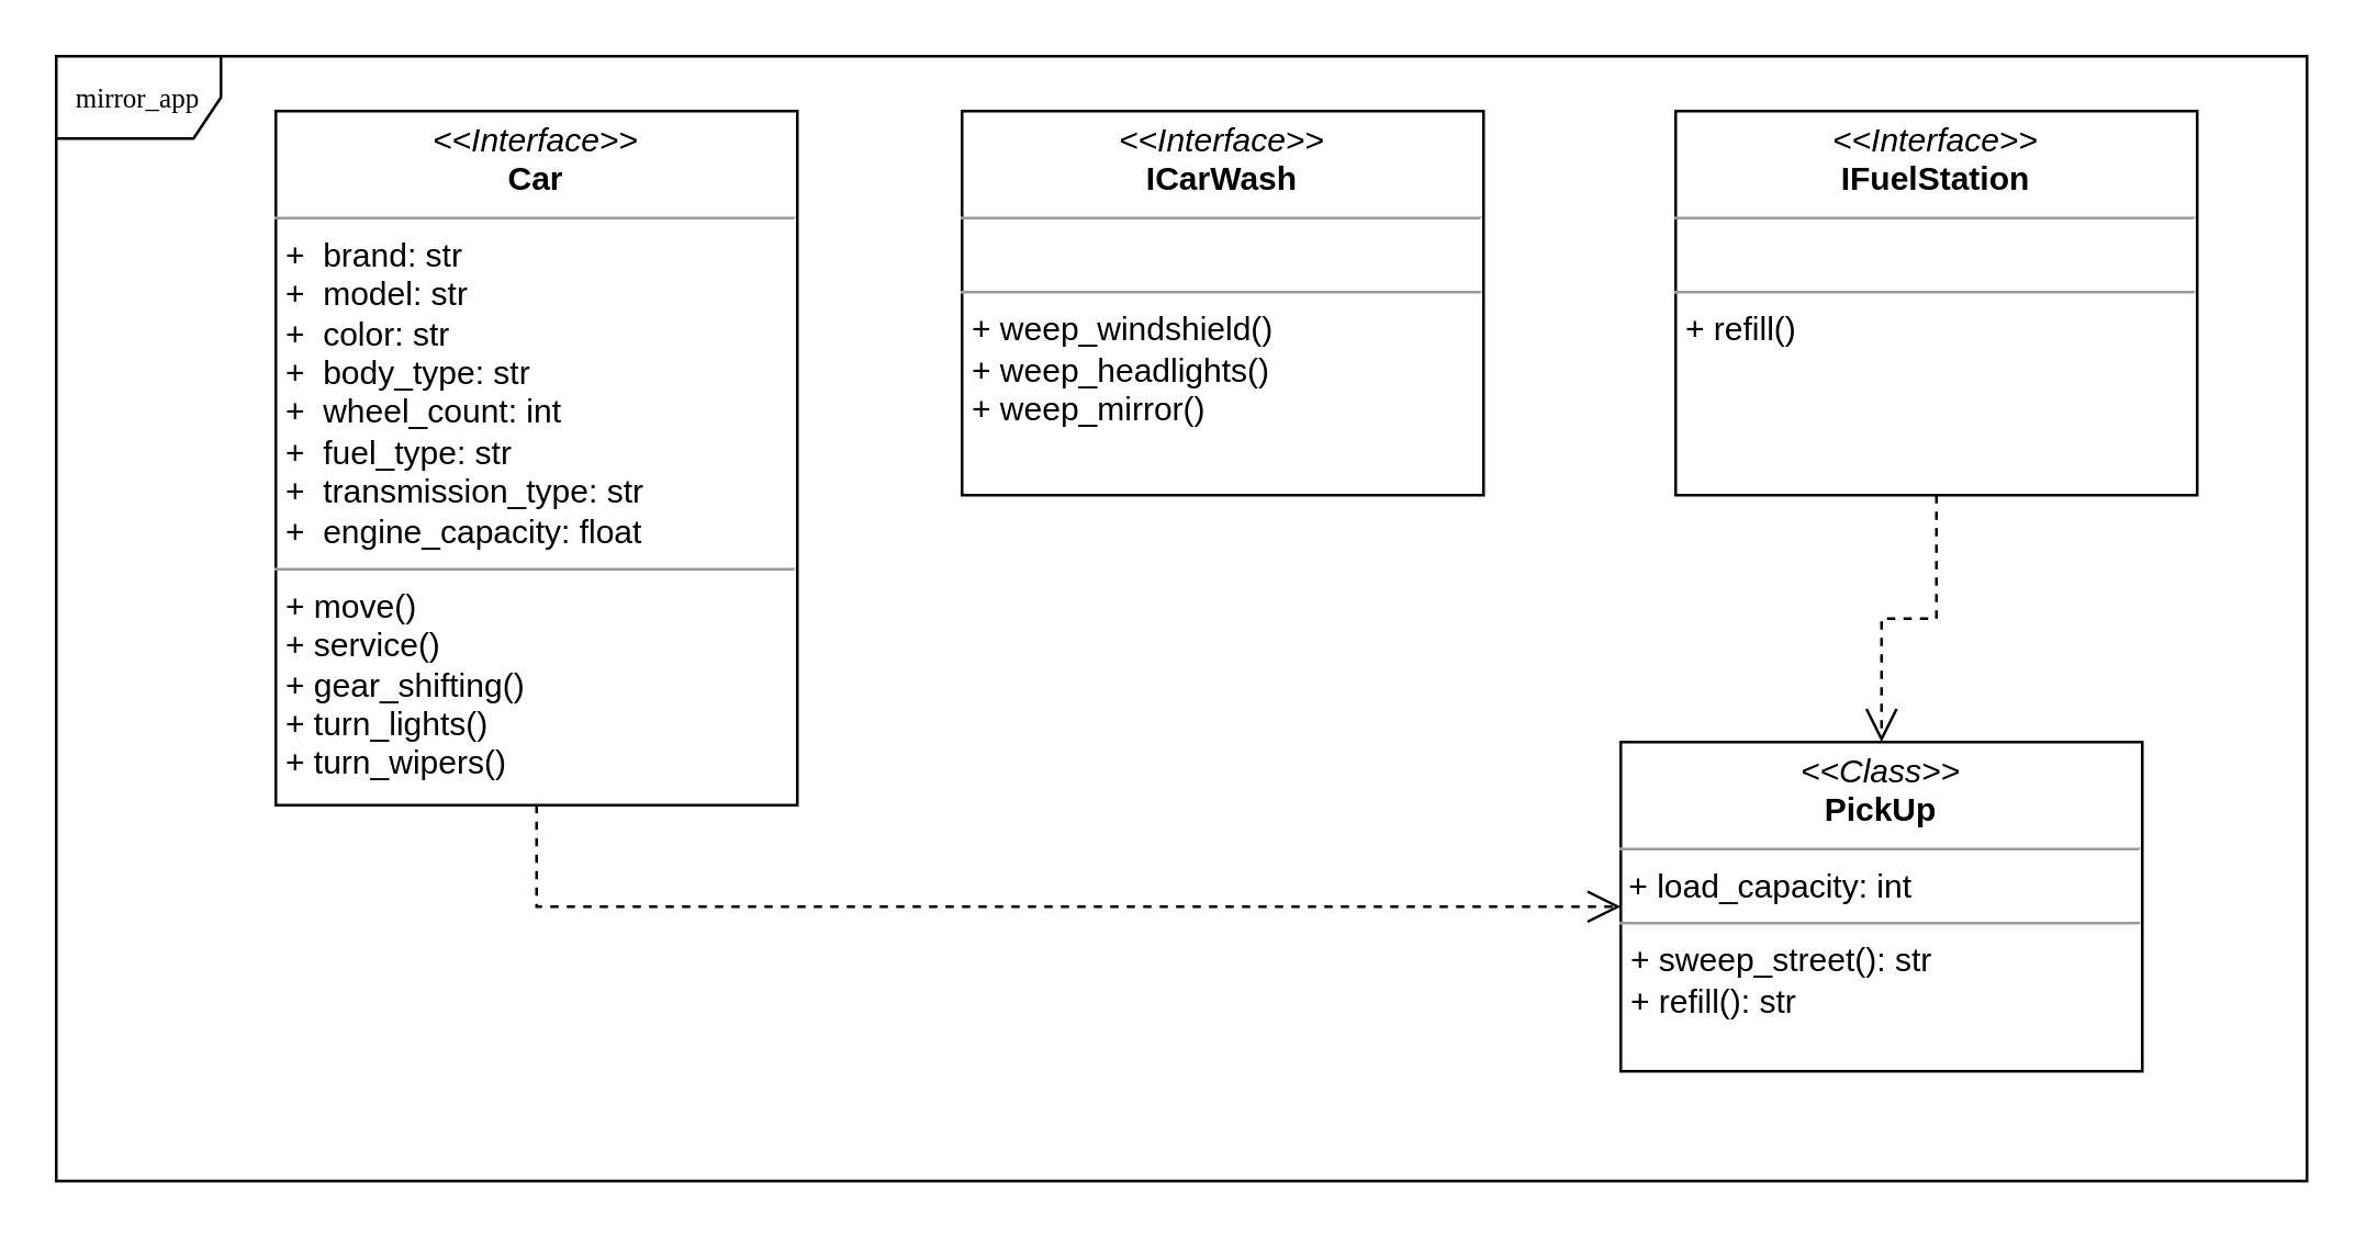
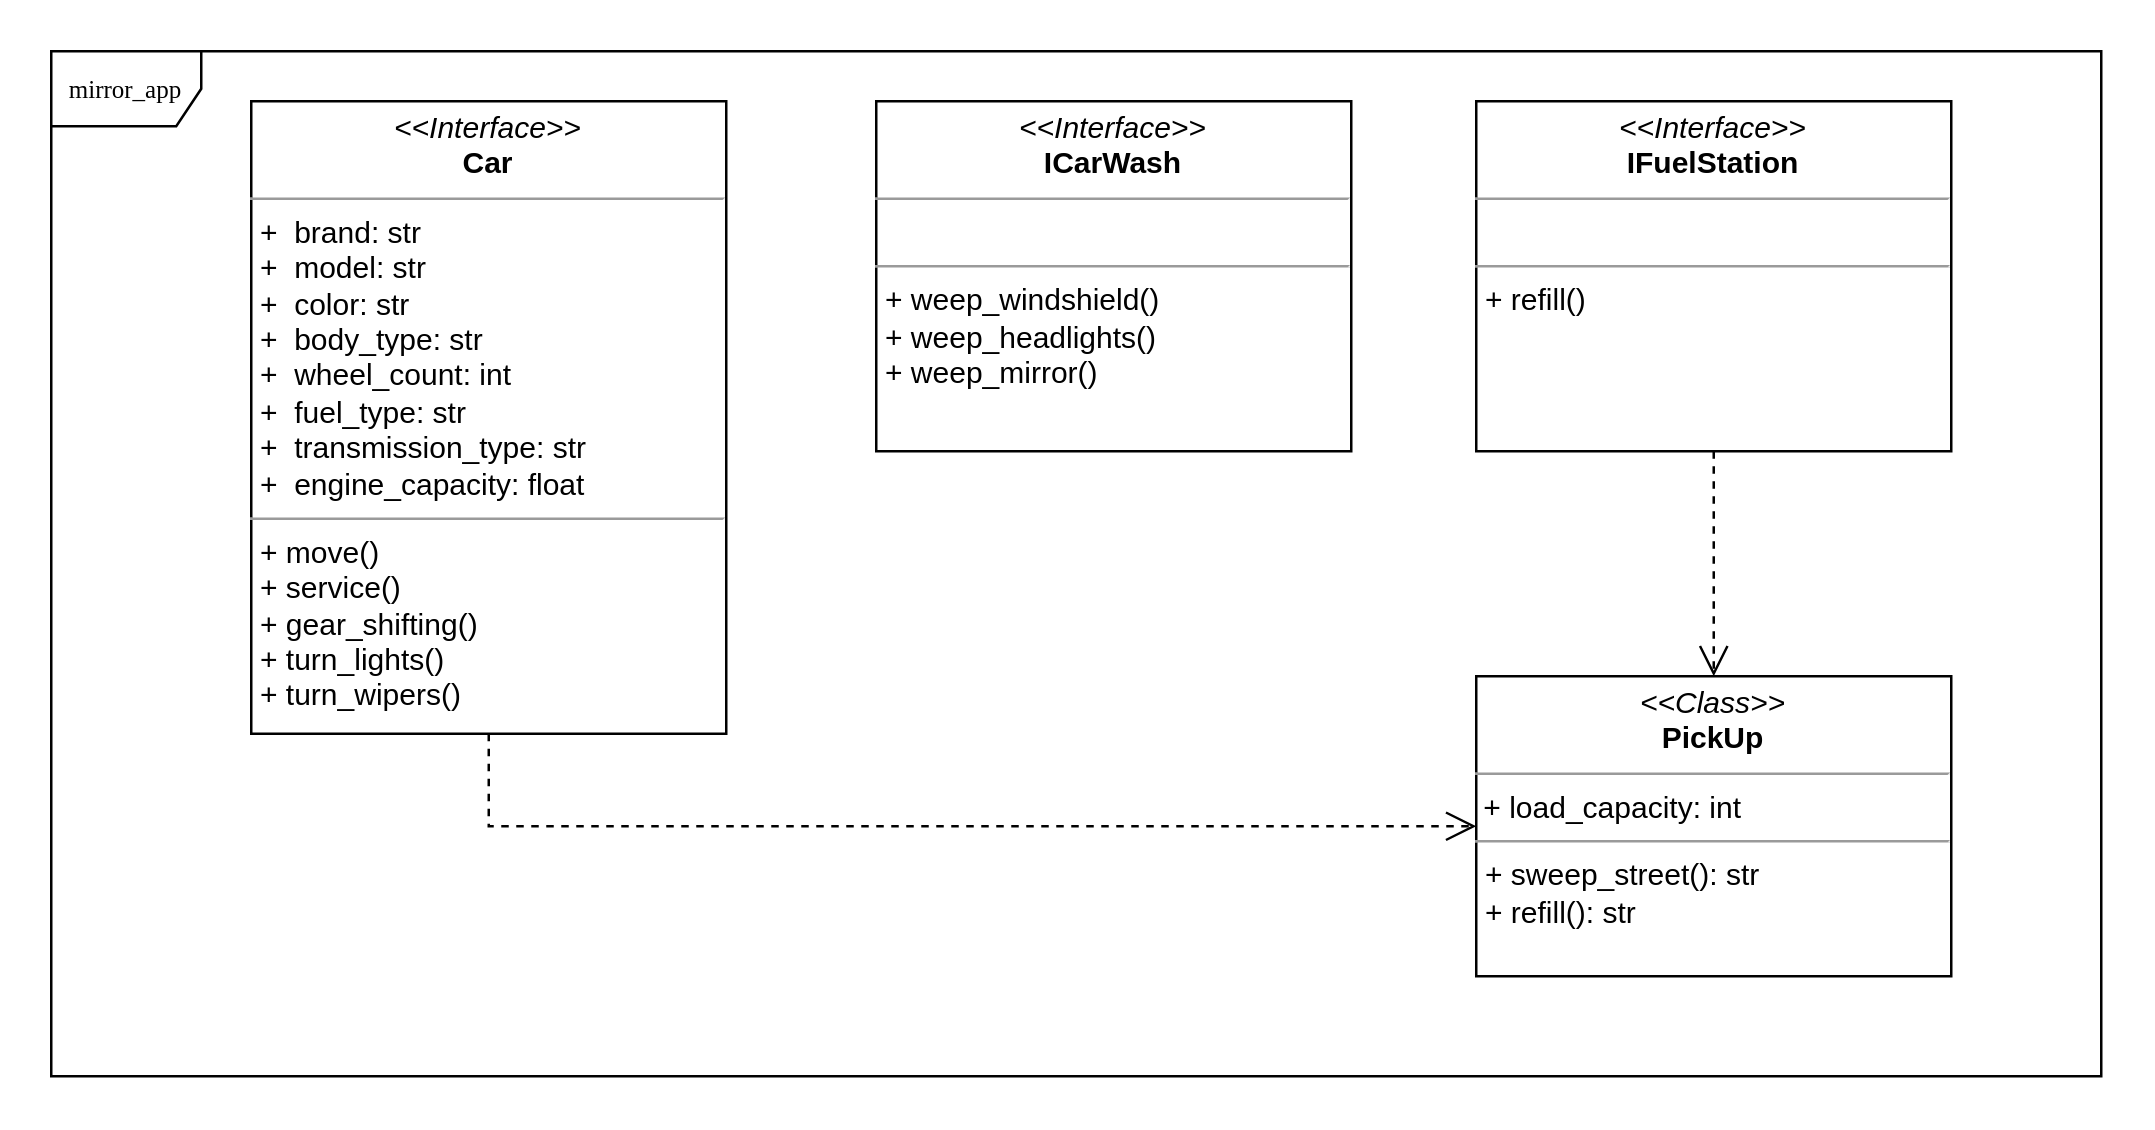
  <mxCell id="0" />
  <mxCell id="1" parent="0" />
  <mxCell id="2" value="mirror_app" style="shape=umlFrame;whiteSpace=wrap;html=1;rounded=0;shadow=0;comic=0;labelBackgroundColor=none;strokeWidth=1;fontFamily=Verdana;fontSize=10;align=center;" parent="1" vertex="1"><mxGeometry x="20" y="20" width="820" height="410" as="geometry" /></mxCell>
  <mxCell id="3" style="edgeStyle=orthogonalEdgeStyle;rounded=0;html=1;labelBackgroundColor=none;startFill=0;endArrow=open;endFill=0;endSize=10;fontFamily=Verdana;fontSize=10;dashed=1;entryX=0;entryY=0.5;entryDx=0;entryDy=0;exitX=0.5;exitY=1;exitDx=0;exitDy=0;" parent="1" source="4" target="7" edge="1"><mxGeometry relative="1" as="geometry"><mxPoint x="350" y="97.034" as="targetPoint" /></mxGeometry></mxCell>
  <mxCell id="4" value="&lt;p style=&quot;margin:0px;margin-top:4px;text-align:center;&quot;&gt;&lt;i&gt;&amp;lt;&amp;lt;Interface&amp;gt;&amp;gt;&lt;/i&gt;&lt;br&gt;&lt;b&gt;Car&lt;/b&gt;&lt;/p&gt;&lt;hr size=&quot;1&quot;&gt;&lt;p style=&quot;margin:0px;margin-left:4px;&quot;&gt;+&amp;nbsp; brand: str&lt;/p&gt;&lt;p style=&quot;margin:0px;margin-left:4px;&quot;&gt;+&amp;nbsp; model: str&lt;/p&gt;&lt;p style=&quot;margin:0px;margin-left:4px;&quot;&gt;+&amp;nbsp; color: str&lt;/p&gt;&lt;p style=&quot;margin:0px;margin-left:4px;&quot;&gt;+&amp;nbsp; body_type: str&lt;/p&gt;&lt;p style=&quot;margin:0px;margin-left:4px;&quot;&gt;+&amp;nbsp; wheel_count: int&lt;/p&gt;&lt;p style=&quot;margin:0px;margin-left:4px;&quot;&gt;+&amp;nbsp; fuel_type: str&lt;/p&gt;&lt;p style=&quot;margin:0px;margin-left:4px;&quot;&gt;+&amp;nbsp; transmission_type: str&lt;/p&gt;&lt;p style=&quot;margin:0px;margin-left:4px;&quot;&gt;&lt;span style=&quot;background-color: initial;&quot;&gt;+&amp;nbsp; engine_capacity: float&lt;/span&gt;&lt;/p&gt;&lt;hr size=&quot;1&quot;&gt;&lt;p style=&quot;margin:0px;margin-left:4px;&quot;&gt;+&amp;nbsp;move()&lt;/p&gt;&lt;p style=&quot;margin:0px;margin-left:4px;&quot;&gt;+ service()&lt;/p&gt;&lt;p style=&quot;margin:0px;margin-left:4px;&quot;&gt;+ gear_shifting()&lt;/p&gt;&lt;p style=&quot;margin:0px;margin-left:4px;&quot;&gt;+ turn_lights()&lt;/p&gt;&lt;p style=&quot;margin:0px;margin-left:4px;&quot;&gt;&lt;span style=&quot;background-color: initial;&quot;&gt;+ turn_wipers&lt;/span&gt;()&lt;br&gt;&lt;/p&gt;" style="verticalAlign=top;align=left;overflow=fill;fontSize=12;fontFamily=Helvetica;html=1;rounded=0;shadow=0;comic=0;labelBackgroundColor=none;strokeWidth=1" parent="1" vertex="1"><mxGeometry x="100" y="40" width="190" height="253" as="geometry" /></mxCell>
  <mxCell id="5" value="&lt;p style=&quot;margin:0px;margin-top:4px;text-align:center;&quot;&gt;&lt;i&gt;&amp;lt;&amp;lt;Interface&amp;gt;&amp;gt;&lt;/i&gt;&lt;br&gt;&lt;b&gt;ICarWash&lt;/b&gt;&lt;br&gt;&lt;/p&gt;&lt;hr size=&quot;1&quot;&gt;&lt;p style=&quot;margin:0px;margin-left:4px;&quot;&gt;&lt;br&gt;&lt;/p&gt;&lt;hr size=&quot;1&quot;&gt;&lt;p style=&quot;margin:0px;margin-left:4px;&quot;&gt;+ weep_windshield()&lt;br&gt;+ weep_headlights()&lt;/p&gt;&lt;p style=&quot;margin:0px;margin-left:4px;&quot;&gt;+&amp;nbsp;weep_mirror()&lt;/p&gt;" style="verticalAlign=top;align=left;overflow=fill;fontSize=12;fontFamily=Helvetica;html=1;rounded=0;shadow=0;comic=0;labelBackgroundColor=none;strokeWidth=1" parent="1" vertex="1"><mxGeometry x="350" y="40" width="190" height="140" as="geometry" /></mxCell>
- <mxCell id="6" value="&lt;p style=&quot;margin:0px;margin-top:4px;text-align:center;&quot;&gt;&lt;i&gt;&amp;lt;&amp;lt;Interface&amp;gt;&amp;gt;&lt;/i&gt;&lt;br&gt;&lt;b&gt;IFuelStation&lt;/b&gt;&lt;br&gt;&lt;/p&gt;&lt;hr size=&quot;1&quot;&gt;&lt;p style=&quot;margin:0px;margin-left:4px;&quot;&gt;&lt;br&gt;&lt;/p&gt;&lt;hr size=&quot;1&quot;&gt;&lt;p style=&quot;margin:0px;margin-left:4px;&quot;&gt;+ refill()&lt;br&gt;&lt;br&gt;&lt;/p&gt;" style="verticalAlign=top;align=left;overflow=fill;fontSize=12;fontFamily=Helvetica;html=1;rounded=0;shadow=0;comic=0;labelBackgroundColor=none;strokeWidth=1" parent="1" vertex="1"><mxGeometry x="610" y="40" width="190" height="140" as="geometry" /></mxCell>
+ <mxCell id="6" value="&lt;p style=&quot;margin:0px;margin-top:4px;text-align:center;&quot;&gt;&lt;i&gt;&amp;lt;&amp;lt;Interface&amp;gt;&amp;gt;&lt;/i&gt;&lt;br&gt;&lt;b&gt;IFuelStation&lt;/b&gt;&lt;br&gt;&lt;/p&gt;&lt;hr size=&quot;1&quot;&gt;&lt;p style=&quot;margin:0px;margin-left:4px;&quot;&gt;&lt;br&gt;&lt;/p&gt;&lt;hr size=&quot;1&quot;&gt;&lt;p style=&quot;margin:0px;margin-left:4px;&quot;&gt;+ refill()&lt;br&gt;&lt;br&gt;&lt;/p&gt;" style="verticalAlign=top;align=left;overflow=fill;fontSize=12;fontFamily=Helvetica;html=1;rounded=0;shadow=0;comic=0;labelBackgroundColor=none;strokeWidth=1" parent="1" vertex="1"><mxGeometry x="590" y="40" width="190" height="140" as="geometry" /></mxCell>
  <mxCell id="7" value="&lt;p style=&quot;margin:0px;margin-top:4px;text-align:center;&quot;&gt;&lt;i&gt;&amp;lt;&amp;lt;Class&amp;gt;&amp;gt;&lt;/i&gt;&lt;br&gt;&lt;b&gt;PickUp&lt;/b&gt;&lt;br&gt;&lt;/p&gt;&lt;hr size=&quot;1&quot;&gt;&lt;p style=&quot;margin:0px;margin-left:4px;&quot;&gt;&lt;/p&gt;&amp;nbsp;+ load_capacity: int&lt;hr size=&quot;1&quot;&gt;&lt;p style=&quot;margin:0px;margin-left:4px;&quot;&gt;+&amp;nbsp;sweep_street&lt;span style=&quot;background-color: initial;&quot;&gt;(): str&lt;/span&gt;&lt;/p&gt;&lt;p style=&quot;margin:0px;margin-left:4px;&quot;&gt;+&amp;nbsp;refill(): str&lt;/p&gt;" style="verticalAlign=top;align=left;overflow=fill;fontSize=12;fontFamily=Helvetica;html=1;rounded=0;shadow=0;comic=0;labelBackgroundColor=none;strokeWidth=1" vertex="1" parent="1"><mxGeometry x="590" y="270" width="190" height="120" as="geometry" /></mxCell>
  <mxCell id="8" style="edgeStyle=orthogonalEdgeStyle;rounded=0;html=1;labelBackgroundColor=none;startFill=0;endArrow=open;endFill=0;endSize=10;fontFamily=Verdana;fontSize=10;dashed=1;exitX=0.5;exitY=1;exitDx=0;exitDy=0;entryX=0.5;entryY=0;entryDx=0;entryDy=0;" edge="1" parent="1" source="6" target="7"><mxGeometry relative="1" as="geometry"><mxPoint x="270" y="286.97" as="sourcePoint" /><mxPoint x="370" y="170.004" as="targetPoint" /></mxGeometry></mxCell>
